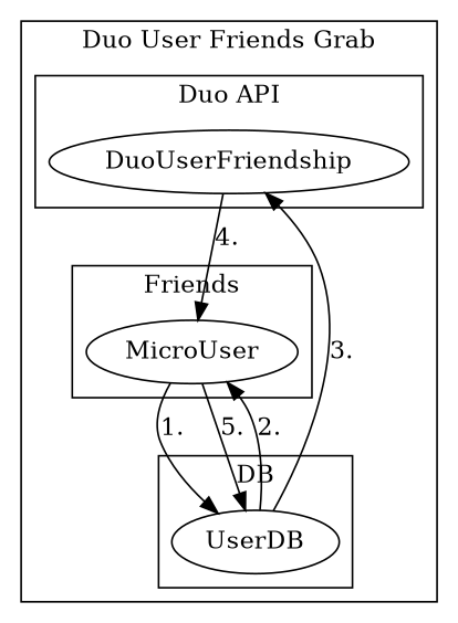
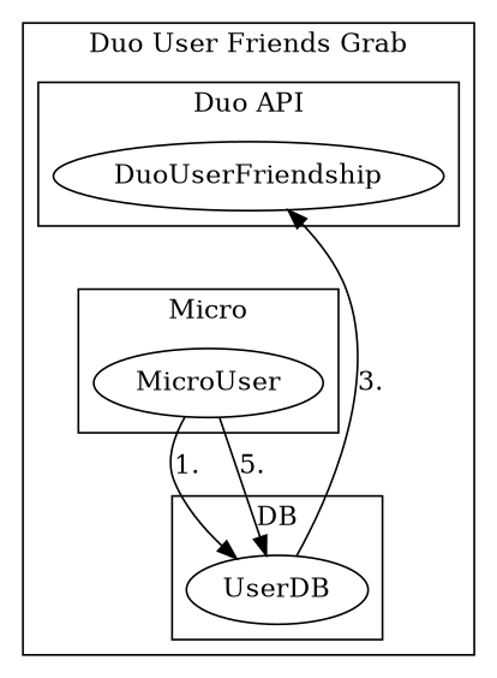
  digraph {
    compound=true
    DuoUserFriendship
    MicroUser
    UserDB
    subgraph cluster_1 {
      label="Duo User Friends Grab"
      subgraph cluster_2 {
        label="Duo API"
        DuoUserFriendship
      }
      subgraph cluster_3 {
-       label=Friends
+       label=Micro
        MicroUser
      }
      subgraph cluster_4 {
        label=DB
        UserDB
      }
    }
-   DuoUserFriendship -> MicroUser [label=4.]
    MicroUser -> UserDB [label=1.]
    MicroUser -> UserDB [label=5.]
    UserDB -> DuoUserFriendship [label=3.]
-   UserDB -> MicroUser [label=2.]
  }
